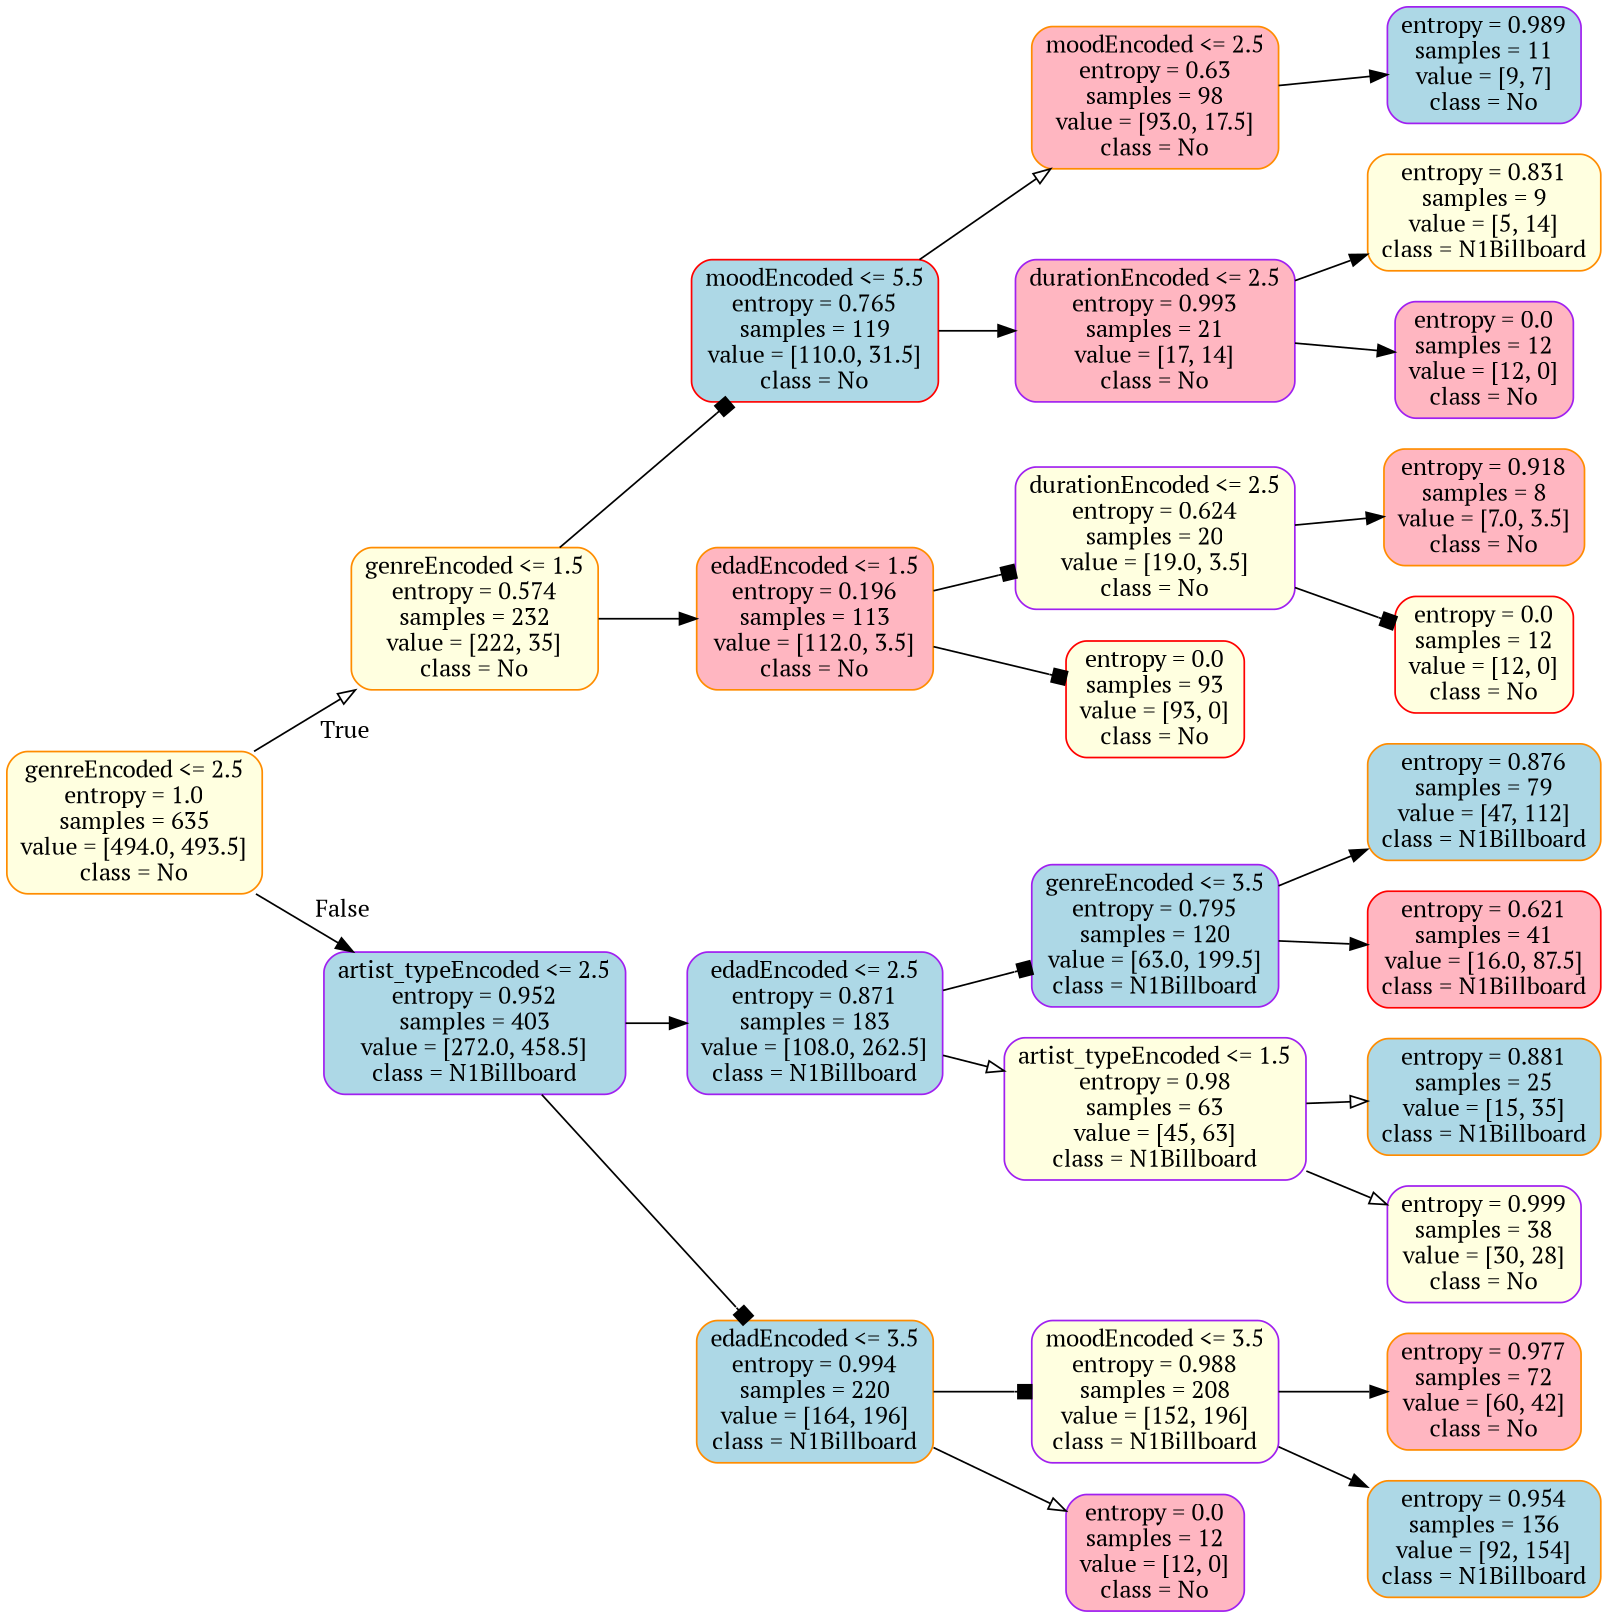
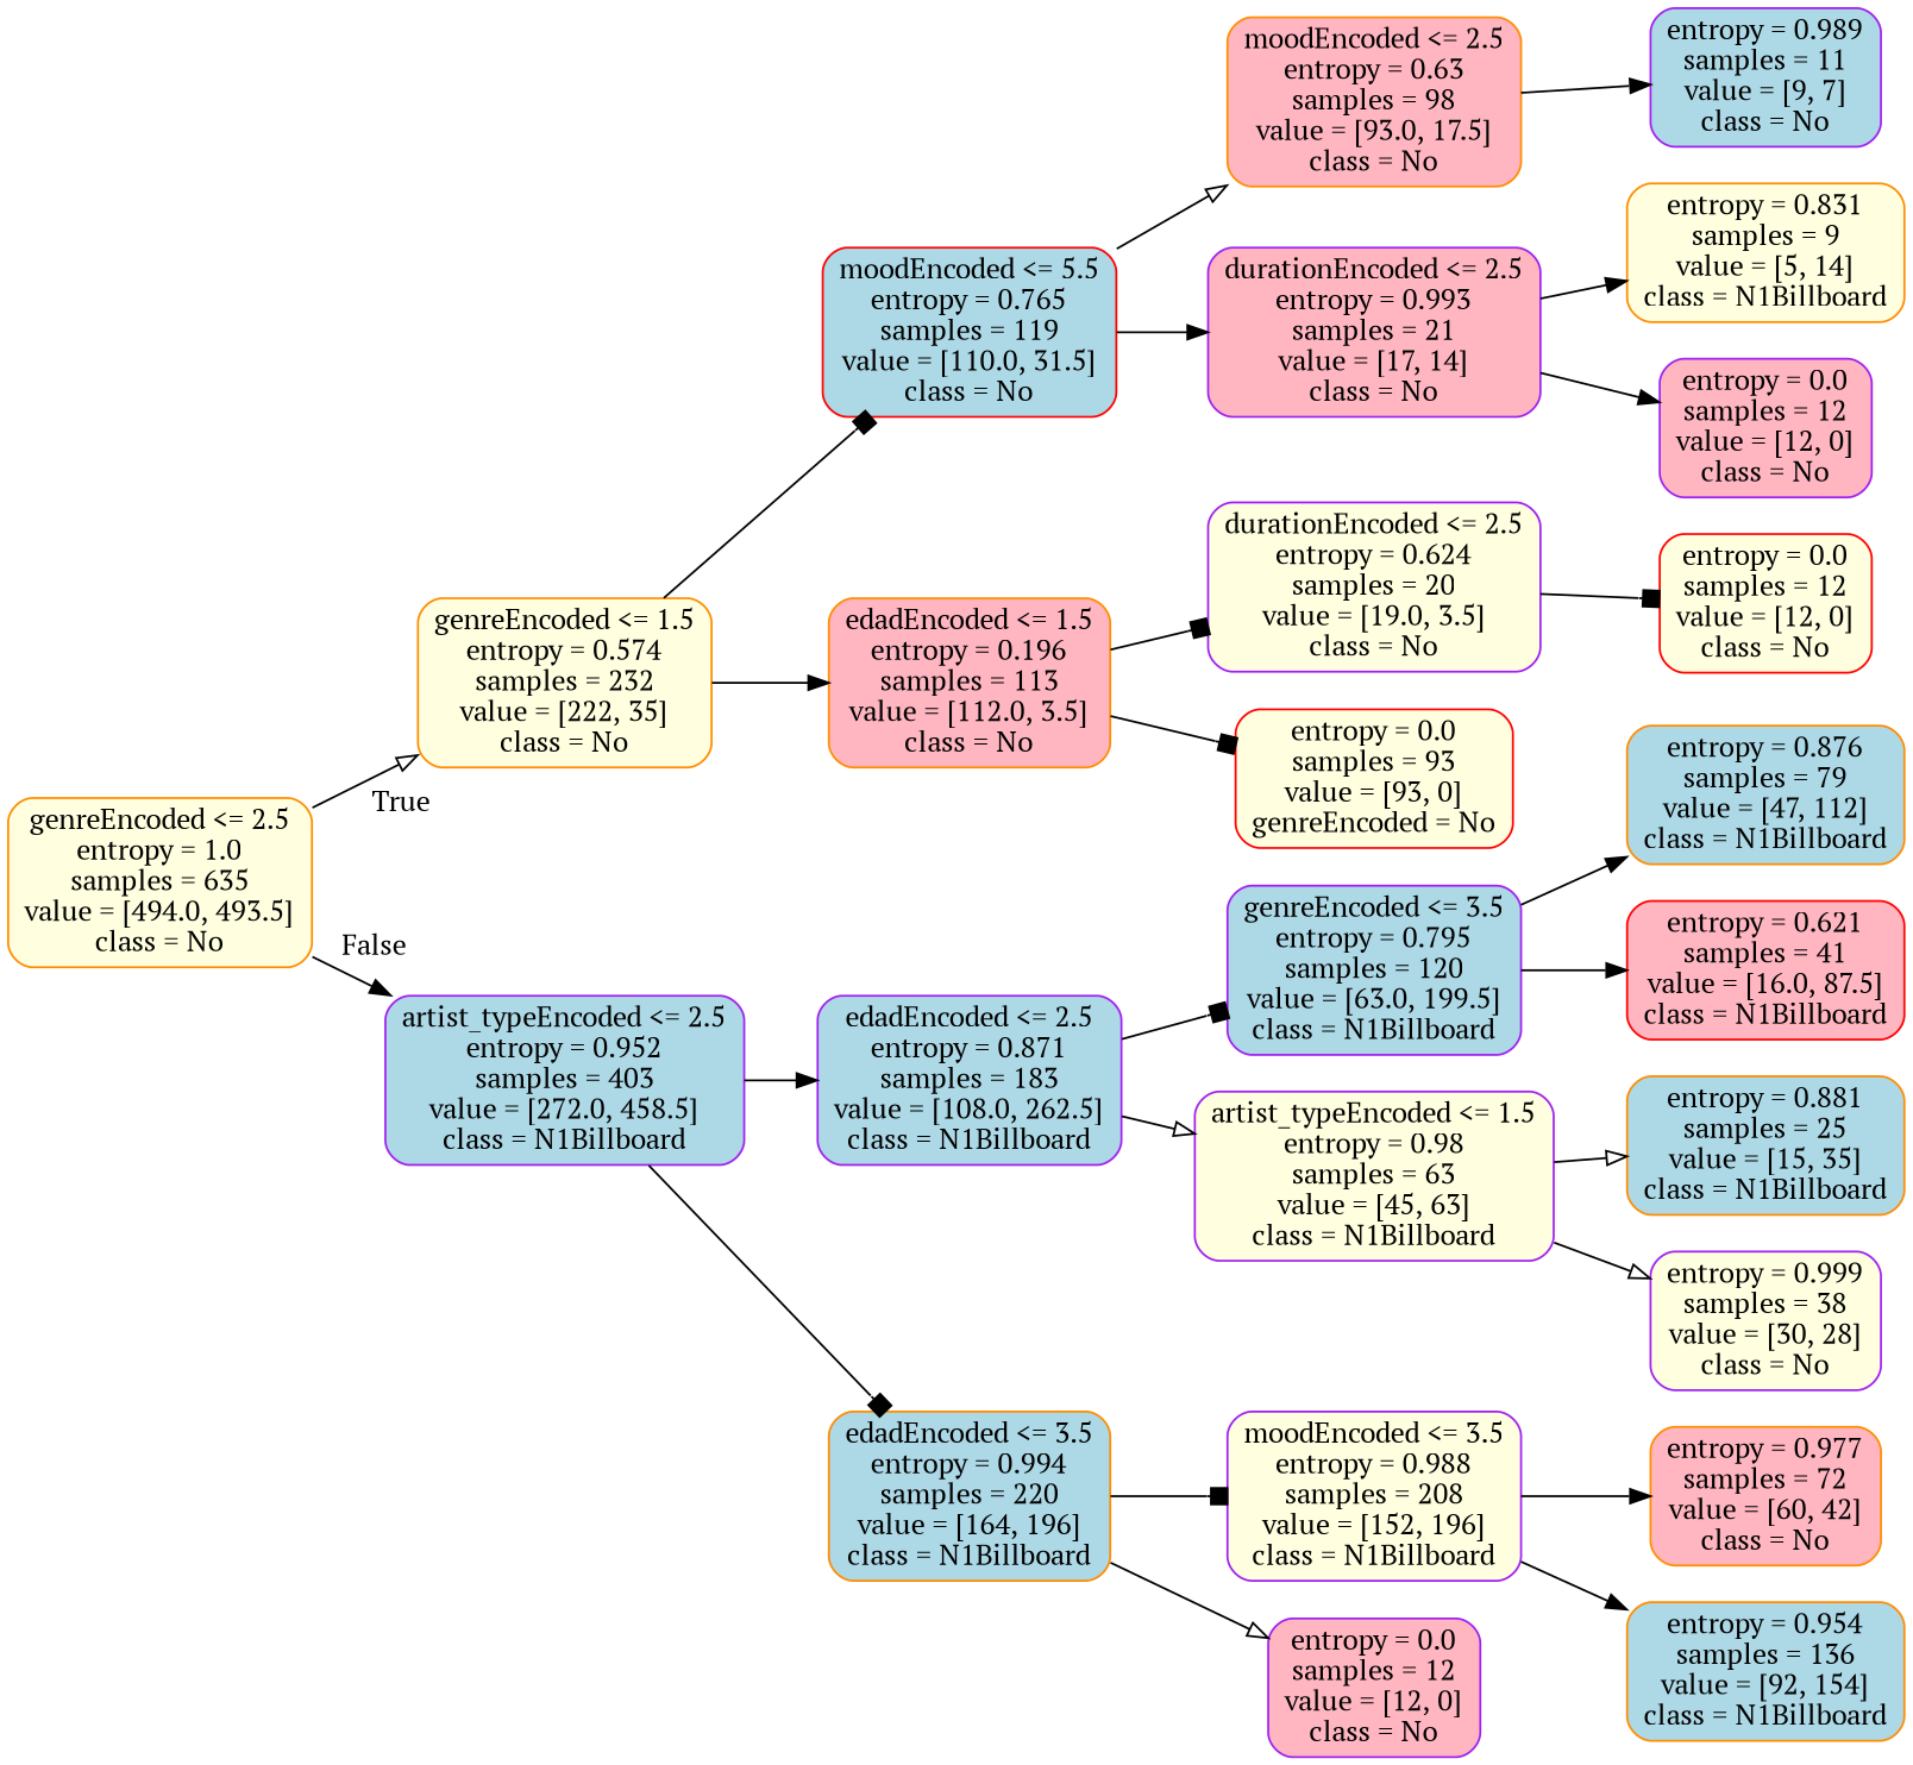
  digraph {
    fontname="PT Serif"
    rankdir=LR
    node [color=darkorange fillcolor=lightyellow fontname="PT Serif" shape=box style="filled, rounded"]
    edge [arrowhead=normal fontname="PT Serif"]
    n1 [label="genreEncoded <= 2.5\nentropy = 1.0\nsamples = 635\nvalue = [494.0, 493.5]\nclass = No"]
    n2 [label="genreEncoded <= 1.5\nentropy = 0.574\nsamples = 232\nvalue = [222, 35]\nclass = No"]
    n3 [color=purple fillcolor=lightblue label="artist_typeEncoded <= 2.5\nentropy = 0.952\nsamples = 403\nvalue = [272.0, 458.5]\nclass = N1Billboard"]
    n4 [color=red fillcolor=lightblue label="moodEncoded <= 5.5\nentropy = 0.765\nsamples = 119\nvalue = [110.0, 31.5]\nclass = No"]
    n5 [fillcolor=lightpink label="edadEncoded <= 1.5\nentropy = 0.196\nsamples = 113\nvalue = [112.0, 3.5]\nclass = No"]
    n6 [color=purple fillcolor=lightblue label="edadEncoded <= 2.5\nentropy = 0.871\nsamples = 183\nvalue = [108.0, 262.5]\nclass = N1Billboard"]
    n7 [fillcolor=lightblue label="edadEncoded <= 3.5\nentropy = 0.994\nsamples = 220\nvalue = [164, 196]\nclass = N1Billboard"]
    n8 [fillcolor=lightpink label="moodEncoded <= 2.5\nentropy = 0.63\nsamples = 98\nvalue = [93.0, 17.5]\nclass = No"]
    n9 [color=purple fillcolor=lightpink label="durationEncoded <= 2.5\nentropy = 0.993\nsamples = 21\nvalue = [17, 14]\nclass = No"]
    n10 [color=purple label="durationEncoded <= 2.5\nentropy = 0.624\nsamples = 20\nvalue = [19.0, 3.5]\nclass = No"]
-   n11 [color=red label="entropy = 0.0\nsamples = 93\nvalue = [93, 0]\nclass = No"]
+   n11 [color=red label="entropy = 0.0\nsamples = 93\nvalue = [93, 0]\ngenreEncoded = No"]
    n12 [color=purple fillcolor=lightblue label="entropy = 0.989\nsamples = 11\nvalue = [9, 7]\nclass = No"]
    n13 [label="entropy = 0.831\nsamples = 9\nvalue = [5, 14]\nclass = N1Billboard"]
    n14 [color=purple fillcolor=lightpink label="entropy = 0.0\nsamples = 12\nvalue = [12, 0]\nclass = No"]
-   n15 [fillcolor=lightpink label="entropy = 0.918\nsamples = 8\nvalue = [7.0, 3.5]\nclass = No"]
    n16 [color=red label="entropy = 0.0\nsamples = 12\nvalue = [12, 0]\nclass = No"]
    n17 [color=purple fillcolor=lightblue label="genreEncoded <= 3.5\nentropy = 0.795\nsamples = 120\nvalue = [63.0, 199.5]\nclass = N1Billboard"]
    n18 [color=purple label="artist_typeEncoded <= 1.5\nentropy = 0.98\nsamples = 63\nvalue = [45, 63]\nclass = N1Billboard"]
    n19 [color=purple label="moodEncoded <= 3.5\nentropy = 0.988\nsamples = 208\nvalue = [152, 196]\nclass = N1Billboard"]
    n20 [color=purple fillcolor=lightpink label="entropy = 0.0\nsamples = 12\nvalue = [12, 0]\nclass = No"]
    n21 [fillcolor=lightblue label="entropy = 0.876\nsamples = 79\nvalue = [47, 112]\nclass = N1Billboard"]
    n22 [color=red fillcolor=lightpink label="entropy = 0.621\nsamples = 41\nvalue = [16.0, 87.5]\nclass = N1Billboard"]
    n23 [fillcolor=lightblue label="entropy = 0.881\nsamples = 25\nvalue = [15, 35]\nclass = N1Billboard"]
    n24 [color=purple label="entropy = 0.999\nsamples = 38\nvalue = [30, 28]\nclass = No"]
    n25 [fillcolor=lightpink label="entropy = 0.977\nsamples = 72\nvalue = [60, 42]\nclass = No"]
    n26 [fillcolor=lightblue label="entropy = 0.954\nsamples = 136\nvalue = [92, 154]\nclass = N1Billboard"]
    n1 -> n2 [arrowhead=onormal headlabel=True labelangle=45 labeldistance=2.5]
    n1 -> n3 [headlabel=False labelangle=-45 labeldistance=2.5]
    n2 -> n4 [arrowhead=box]
    n2 -> n5
    n3 -> n6
    n3 -> n7 [arrowhead=box]
    n4 -> n8 [arrowhead=onormal]
    n4 -> n9
    n5 -> n10 [arrowhead=box]
    n5 -> n11 [arrowhead=box]
    n6 -> n17 [arrowhead=box]
    n6 -> n18 [arrowhead=onormal]
    n7 -> n19 [arrowhead=box]
    n7 -> n20 [arrowhead=onormal]
    n8 -> n12
    n9 -> n13
    n9 -> n14
-   n10 -> n15
    n10 -> n16 [arrowhead=box]
    n17 -> n21
    n17 -> n22
    n18 -> n23 [arrowhead=onormal]
    n18 -> n24 [arrowhead=onormal]
    n19 -> n25
    n19 -> n26
  }
